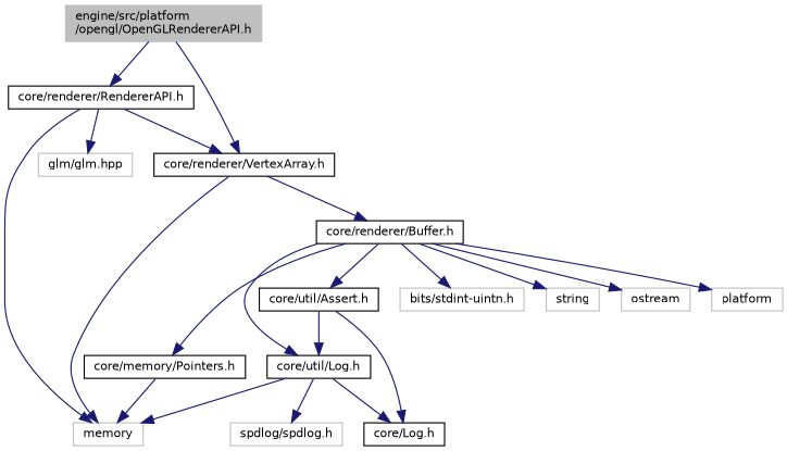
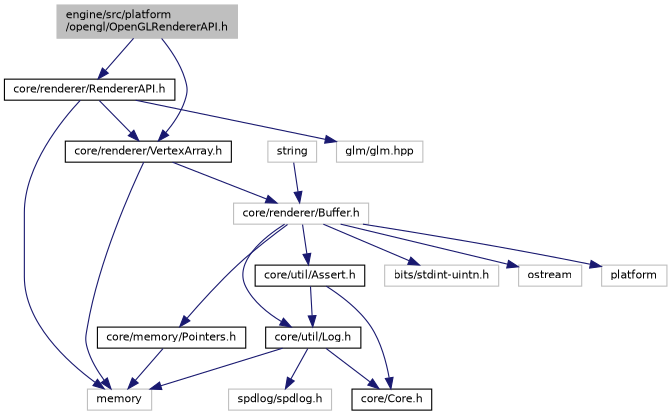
  digraph {
    node [color=grey75 fillcolor=white fontname=Helvetica fontsize=10 shape=record style=filled]
    edge [color=midnightblue fontname=Helvetica fontsize=10 labelfontname=Helvetica labelfontsize=10 style=solid]
    n1 [fillcolor=grey75 fontcolor=black height=0.2 label="engine/src/platform\l/opengl/OpenGLRendererAPI.h" width=0.4]
    n2 [color=black height=0.2 label="core/renderer/RendererAPI.h" width=0.4]
    n3 [color=black height=0.2 label="core/renderer/VertexArray.h" width=0.4]
    n4 [height=0.2 label=memory width=0.4]
    n5 [height=0.2 label="glm/glm.hpp" width=0.4]
-   n6 [color=black height=0.2 label="core/renderer/Buffer.h" width=0.4]
+   n6 [height=0.2 label="core/renderer/Buffer.h" width=0.4]
    n7 [height=0.2 label="bits/stdint-uintn.h" width=0.4]
    n8 [height=0.2 label=string width=0.4]
    n9 [height=0.2 label=ostream width=0.4]
    n10 [height=0.2 label=platform width=0.4]
    n11 [color=black height=0.2 label="core/memory/Pointers.h" width=0.4]
    n12 [color=black height=0.2 label="core/util/Assert.h" width=0.4]
    n13 [color=black height=0.2 label="core/util/Log.h" width=0.4]
-   n14 [color=black height=0.2 label="core/Log.h" width=0.4]
+   n14 [color=black height=0.2 label="core/Core.h" width=0.4]
    n15 [height=0.2 label="spdlog/spdlog.h" width=0.4]
    n1 -> n2
    n1 -> n3
    n2 -> n3
    n2 -> n4
    n2 -> n5
    n3 -> n4
    n3 -> n6
    n6 -> n7
-   n6 -> n8
+   n8 -> n6
    n6 -> n9
    n6 -> n10
    n6 -> n11
    n6 -> n12
    n6 -> n13
    n11 -> n4
    n12 -> n13
    n12 -> n14
    n13 -> n4
    n13 -> n14
    n13 -> n15
  }
